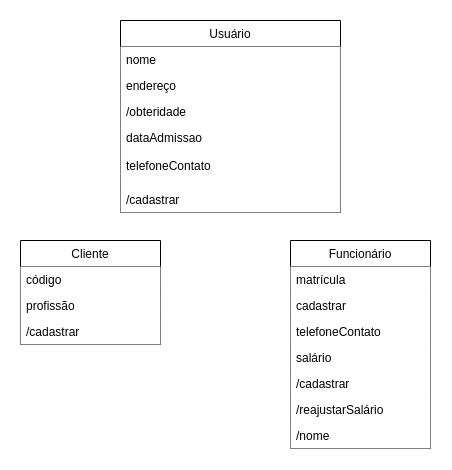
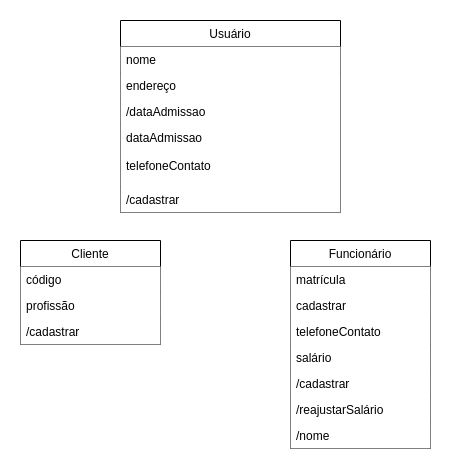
  <mxCell id="0" />
  <mxCell id="1" parent="0" />
  <mxCell id="2" value="Usuário" style="swimlane;fontStyle=0;childLayout=stackLayout;horizontal=1;startSize=26;fillColor=#FFFFFF;horizontalStack=0;resizeParent=1;resizeParentMax=0;resizeLast=0;collapsible=1;marginBottom=0;" vertex="1" parent="1"><mxGeometry x="120" y="20" width="220" height="192" as="geometry" /></mxCell>
  <mxCell id="3" value="nome" style="text;strokeColor=none;fillColor=#FFFFFF;align=left;verticalAlign=top;spacingLeft=4;spacingRight=4;overflow=hidden;rotatable=0;points=[[0,0.5],[1,0.5]];portConstraint=eastwest;" vertex="1" parent="2"><mxGeometry y="26" width="220" height="26" as="geometry" /></mxCell>
  <mxCell id="4" value="endereço" style="text;strokeColor=none;fillColor=#FFFFFF;align=left;verticalAlign=top;spacingLeft=4;spacingRight=4;overflow=hidden;rotatable=0;points=[[0,0.5],[1,0.5]];portConstraint=eastwest;" vertex="1" parent="2"><mxGeometry y="52" width="220" height="26" as="geometry" /></mxCell>
- <mxCell id="5" value="/obteridade" style="text;strokeColor=none;fillColor=#FFFFFF;align=left;verticalAlign=top;spacingLeft=4;spacingRight=4;overflow=hidden;rotatable=0;points=[[0,0.5],[1,0.5]];portConstraint=eastwest;" vertex="1" parent="2"><mxGeometry y="78" width="220" height="26" as="geometry" /></mxCell>
+ <mxCell id="5" value="/dataAdmissao" style="text;strokeColor=none;fillColor=#FFFFFF;align=left;verticalAlign=top;spacingLeft=4;spacingRight=4;overflow=hidden;rotatable=0;points=[[0,0.5],[1,0.5]];portConstraint=eastwest;" vertex="1" parent="2"><mxGeometry y="78" width="220" height="26" as="geometry" /></mxCell>
  <mxCell id="6" value="dataAdmissao&#10;&#10;telefoneContato" style="text;strokeColor=none;fillColor=#FFFFFF;align=left;verticalAlign=top;spacingLeft=4;spacingRight=4;overflow=hidden;rotatable=0;points=[[0,0.5],[1,0.5]];portConstraint=eastwest;" vertex="1" parent="2"><mxGeometry y="104" width="220" height="62" as="geometry" /></mxCell>
  <mxCell id="7" value="/cadastrar" style="text;strokeColor=none;fillColor=#FFFFFF;align=left;verticalAlign=top;spacingLeft=4;spacingRight=4;overflow=hidden;rotatable=0;points=[[0,0.5],[1,0.5]];portConstraint=eastwest;" vertex="1" parent="2"><mxGeometry y="166" width="220" height="26" as="geometry" /></mxCell>
  <mxCell id="8" value="Funcionário" style="swimlane;fontStyle=0;childLayout=stackLayout;horizontal=1;startSize=26;fillColor=#FFFFFF;horizontalStack=0;resizeParent=1;resizeParentMax=0;resizeLast=0;collapsible=1;marginBottom=0;" vertex="1" parent="1"><mxGeometry x="290" y="240" width="140" height="208" as="geometry" /></mxCell>
  <mxCell id="9" value="matrícula" style="text;strokeColor=none;fillColor=#FFFFFF;align=left;verticalAlign=top;spacingLeft=4;spacingRight=4;overflow=hidden;rotatable=0;points=[[0,0.5],[1,0.5]];portConstraint=eastwest;" vertex="1" parent="8"><mxGeometry y="26" width="140" height="26" as="geometry" /></mxCell>
  <mxCell id="10" value="cadastrar" style="text;strokeColor=none;fillColor=#FFFFFF;align=left;verticalAlign=top;spacingLeft=4;spacingRight=4;overflow=hidden;rotatable=0;points=[[0,0.5],[1,0.5]];portConstraint=eastwest;" vertex="1" parent="8"><mxGeometry y="52" width="140" height="26" as="geometry" /></mxCell>
  <mxCell id="11" value="telefoneContato" style="text;strokeColor=none;fillColor=#FFFFFF;align=left;verticalAlign=top;spacingLeft=4;spacingRight=4;overflow=hidden;rotatable=0;points=[[0,0.5],[1,0.5]];portConstraint=eastwest;" vertex="1" parent="8"><mxGeometry y="78" width="140" height="26" as="geometry" /></mxCell>
  <mxCell id="12" value="salário&#10;" style="text;strokeColor=none;fillColor=#FFFFFF;align=left;verticalAlign=top;spacingLeft=4;spacingRight=4;overflow=hidden;rotatable=0;points=[[0,0.5],[1,0.5]];portConstraint=eastwest;" vertex="1" parent="8"><mxGeometry y="104" width="140" height="26" as="geometry" /></mxCell>
  <mxCell id="13" value="/cadastrar" style="text;strokeColor=none;fillColor=#FFFFFF;align=left;verticalAlign=top;spacingLeft=4;spacingRight=4;overflow=hidden;rotatable=0;points=[[0,0.5],[1,0.5]];portConstraint=eastwest;" vertex="1" parent="8"><mxGeometry y="130" width="140" height="26" as="geometry" /></mxCell>
  <mxCell id="14" value="/reajustarSalário" style="text;strokeColor=none;fillColor=#FFFFFF;align=left;verticalAlign=top;spacingLeft=4;spacingRight=4;overflow=hidden;rotatable=0;points=[[0,0.5],[1,0.5]];portConstraint=eastwest;" vertex="1" parent="8"><mxGeometry y="156" width="140" height="26" as="geometry" /></mxCell>
  <mxCell id="15" value="/nome" style="text;strokeColor=none;fillColor=#FFFFFF;align=left;verticalAlign=top;spacingLeft=4;spacingRight=4;overflow=hidden;rotatable=0;points=[[0,0.5],[1,0.5]];portConstraint=eastwest;" vertex="1" parent="8"><mxGeometry y="182" width="140" height="26" as="geometry" /></mxCell>
  <mxCell id="16" value="Cliente" style="swimlane;fontStyle=0;childLayout=stackLayout;horizontal=1;startSize=26;fillColor=#FFFFFF;horizontalStack=0;resizeParent=1;resizeParentMax=0;resizeLast=0;collapsible=1;marginBottom=0;" vertex="1" parent="1"><mxGeometry x="20" y="240" width="140" height="104" as="geometry" /></mxCell>
  <mxCell id="17" value="código" style="text;strokeColor=none;fillColor=#FFFFFF;align=left;verticalAlign=top;spacingLeft=4;spacingRight=4;overflow=hidden;rotatable=0;points=[[0,0.5],[1,0.5]];portConstraint=eastwest;" vertex="1" parent="16"><mxGeometry y="26" width="140" height="26" as="geometry" /></mxCell>
  <mxCell id="18" value="profissão" style="text;strokeColor=none;fillColor=#FFFFFF;align=left;verticalAlign=top;spacingLeft=4;spacingRight=4;overflow=hidden;rotatable=0;points=[[0,0.5],[1,0.5]];portConstraint=eastwest;" vertex="1" parent="16"><mxGeometry y="52" width="140" height="26" as="geometry" /></mxCell>
  <mxCell id="19" value="/cadastrar" style="text;strokeColor=none;fillColor=#FFFFFF;align=left;verticalAlign=top;spacingLeft=4;spacingRight=4;overflow=hidden;rotatable=0;points=[[0,0.5],[1,0.5]];portConstraint=eastwest;" vertex="1" parent="16"><mxGeometry y="78" width="140" height="26" as="geometry" /></mxCell>
